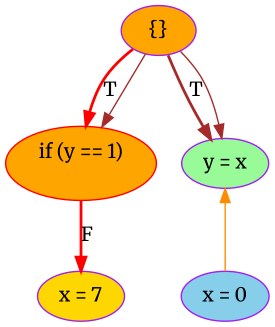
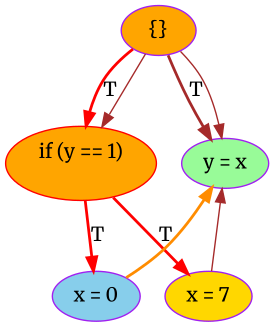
  digraph {
    fontname=Merriweather
    rankdir=TD
    node [color=purple fillcolor=orange fontname=Merriweather style=filled]
    edge [color=brown fontname=Merriweather]
    n1 [color=red label="if (y == 1)\n    "]
    n2 [fillcolor=palegreen label="y = x"]
    n3 [fillcolor=skyblue label="x = 0"]
    n4 [fillcolor=gold label="x = 7"]
    n5 [label="{}"]
    subgraph sub_1 {
      rank=same
      n1
      n2
    }
    subgraph sub_2 {
      rank=same
      n3
      n4
    }
-   n1 -> n4 [color=red label=F style=bold]
-   n3 -> n2 [color=darkorange]
+   n1 -> n3 [color=red label=T style=bold]
+   n1 -> n4 [color=red label=T style=bold]
+   n3 -> n2 [color=darkorange style=bold]
+   n4 -> n2
    n5 -> n1 [color=red label=T style=bold]
    n5 -> n1
    n5 -> n2 [label=T style=bold]
    n5 -> n2
  }
